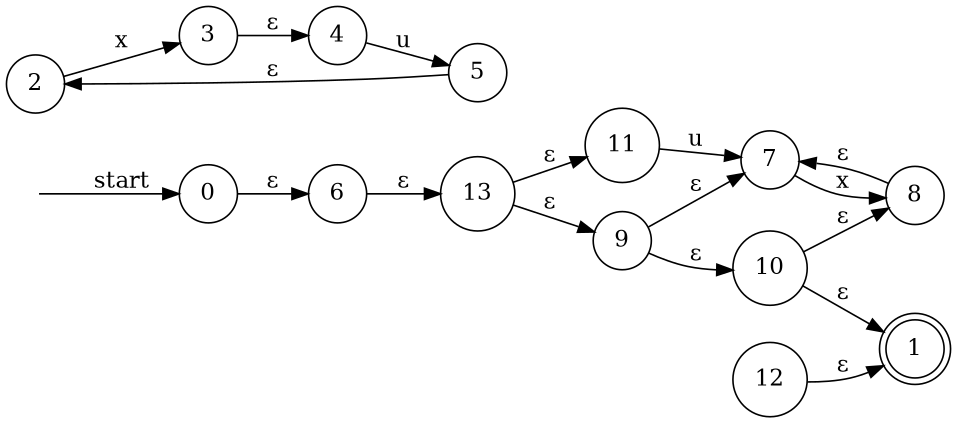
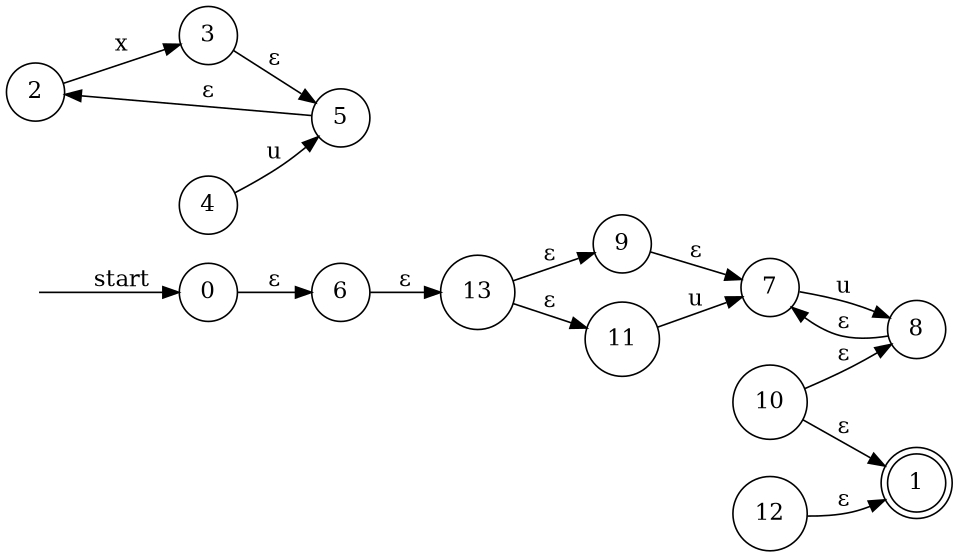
  digraph {
    rankdir=LR
    node [shape=circle]
    __start [shape=point style=invis]
    0
    6
    2
    3
    13
    1 [shape=doublecircle]
    4
    5
    9
    11
    7
    8
    10
    12
    __start -> 0 [label=start]
    0 -> 6 [label="&epsilon;"]
    6 -> 13 [label="&epsilon;"]
    2 -> 3 [label=x]
-   3 -> 4 [label="&epsilon;"]
+   3 -> 5 [label="&epsilon;"]
    13 -> 9 [label="&epsilon;"]
    13 -> 11 [label="&epsilon;"]
    4 -> 5 [label=u]
    5 -> 2 [label="&epsilon;"]
    9 -> 7 [label="&epsilon;"]
-   9 -> 10 [label="&epsilon;"]
    11 -> 7 [label=u]
-   7 -> 8 [label=x]
+   7 -> 8 [label=u]
    8 -> 7 [label="&epsilon;"]
    10 -> 1 [label="&epsilon;"]
    10 -> 8 [label="&epsilon;"]
    12 -> 1 [label="&epsilon;"]
  }
